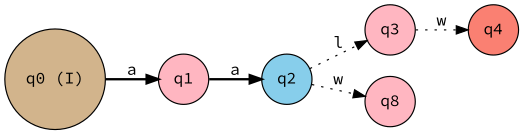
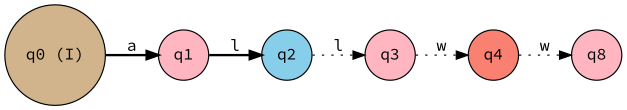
  digraph {
    fontname="Source Code Pro"
    rankdir=LR
    node [fillcolor=lightpink fontname="Source Code Pro" shape=circle style=filled]
    edge [fontname="Source Code Pro" style=dotted]
    n1 [fillcolor=tan label="q0 (I)"]
    n2 [label=q1]
    n3 [fillcolor=skyblue label=q2]
    n4 [label=q3]
    n5 [fillcolor=salmon label=q4]
    n6 [label=q8]
    n1 -> n2 [label=a style=bold]
-   n2 -> n3 [label=a style=bold]
+   n2 -> n3 [label=l style=bold]
    n3 -> n4 [label=l]
    n4 -> n5 [label=w]
-   n3 -> n6 [label=w]
+   n5 -> n6 [label=w]
  }
